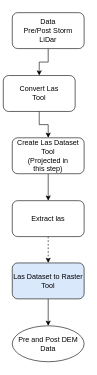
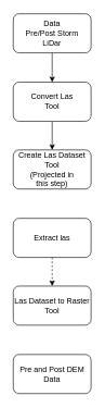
  <mxCell id="0" />
  <mxCell id="1" parent="0" />
  <mxCell id="2" style="edgeStyle=orthogonalEdgeStyle;rounded=0;orthogonalLoop=1;jettySize=auto;html=1;exitX=0.5;exitY=1;exitDx=0;exitDy=0;entryX=0.5;entryY=0;entryDx=0;entryDy=0;" parent="1" source="3" target="5" edge="1"><mxGeometry relative="1" as="geometry" /></mxCell>
  <mxCell id="3" value="Data&lt;div&gt;Pre/Post Storm&lt;/div&gt;&lt;div&gt;LiDar&lt;/div&gt;" style="rounded=1;whiteSpace=wrap;html=1;" parent="1" vertex="1"><mxGeometry x="20" y="20" width="120" height="60" as="geometry" /></mxCell>
  <mxCell id="4" style="edgeStyle=orthogonalEdgeStyle;rounded=0;orthogonalLoop=1;jettySize=auto;html=1;exitX=0.5;exitY=1;exitDx=0;exitDy=0;entryX=0.5;entryY=0;entryDx=0;entryDy=0;" parent="1" source="5" target="7" edge="1"><mxGeometry relative="1" as="geometry"><mxPoint x="80" y="190" as="targetPoint" /></mxGeometry></mxCell>
- <mxCell id="5" value="Convert Las&lt;div&gt;Tool&lt;/div&gt;" style="rounded=1;whiteSpace=wrap;html=1;" parent="1" vertex="1"><mxGeometry x="5" y="125" width="120" height="60" as="geometry" /></mxCell>
- <mxCell id="6" value="" style="edgeStyle=orthogonalEdgeStyle;rounded=0;orthogonalLoop=1;jettySize=auto;html=1;entryX=0.5;entryY=0;entryDx=0;entryDy=0;" parent="1" source="7" target="9" edge="1"><mxGeometry relative="1" as="geometry"><mxPoint x="80" y="281" as="targetPoint" /></mxGeometry></mxCell>
+ <mxCell id="5" value="Convert Las&lt;div&gt;Tool&lt;/div&gt;" style="rounded=1;whiteSpace=wrap;html=1;" parent="1" vertex="1"><mxGeometry x="20" y="125" width="120" height="60" as="geometry" /></mxCell>
  <mxCell id="7" value="Create Las Dataset&lt;div&gt;Tool&lt;/div&gt;&lt;div&gt;(Projected in&lt;/div&gt;&lt;div&gt;this step)&lt;/div&gt;" style="rounded=1;whiteSpace=wrap;html=1;" parent="1" vertex="1"><mxGeometry x="20" y="229" width="120" height="60" as="geometry" /></mxCell>
  <mxCell id="8" style="edgeStyle=orthogonalEdgeStyle;rounded=0;orthogonalLoop=1;jettySize=auto;html=1;entryX=0.5;entryY=0;entryDx=0;entryDy=0;dashed=1;" parent="1" source="9" target="11" edge="1"><mxGeometry relative="1" as="geometry" /></mxCell>
  <mxCell id="9" value="Extract las" style="rounded=1;whiteSpace=wrap;html=1;" parent="1" vertex="1"><mxGeometry x="20" y="334" width="120" height="60" as="geometry" /></mxCell>
- <mxCell id="10" style="edgeStyle=orthogonalEdgeStyle;rounded=0;orthogonalLoop=1;jettySize=auto;html=1;entryX=0.5;entryY=0;entryDx=0;entryDy=0;" parent="1" source="11" target="12" edge="1"><mxGeometry relative="1" as="geometry" /></mxCell>
- <mxCell id="11" value="Las Dataset to Raster&lt;div&gt;Tool&lt;/div&gt;" style="rounded=1;whiteSpace=wrap;html=1;fillColor=#dae8fc;" parent="1" vertex="1"><mxGeometry x="20" y="438" width="120" height="60" as="geometry" /></mxCell>
- <mxCell id="12" value="Pre and Post DEM Data" style="ellipse;whiteSpace=wrap;html=1;" parent="1" vertex="1"><mxGeometry x="20" y="543" width="120" height="60" as="geometry" /></mxCell>
+ <mxCell id="11" value="Las Dataset to Raster&lt;div&gt;Tool&lt;/div&gt;" style="rounded=1;whiteSpace=wrap;html=1;" parent="1" vertex="1"><mxGeometry x="20" y="438" width="120" height="60" as="geometry" /></mxCell>
+ <mxCell id="12" value="Pre and Post DEM Data" style="rounded=1;whiteSpace=wrap;html=1;" parent="1" vertex="1"><mxGeometry x="20" y="543" width="120" height="60" as="geometry" /></mxCell>
